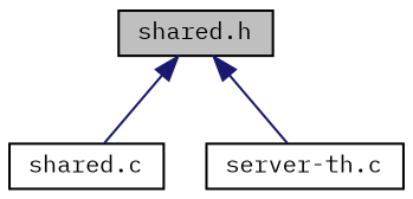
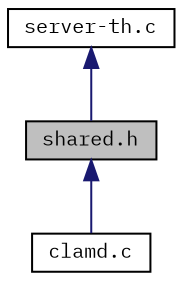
  digraph {
    fontname="IBM Plex Mono"
    node [color=black fillcolor=white fontname="IBM Plex Mono" fontsize=10 shape=record style=filled]
    edge [color=midnightblue dir=back fontname="IBM Plex Mono" fontsize=10 labelfontname=Helvetica labelfontsize=10 style=solid]
    n1 [fillcolor=grey75 fontcolor=black height=0.2 label="shared.h" width=0.4]
-   n2 [height=0.2 label="shared.c" width=0.4]
+   n2 [height=0.2 label="clamd.c" width=0.4]
    n3 [height=0.2 label="server-th.c" width=0.4]
    n1 -> n2
-   n1 -> n3
+   n3 -> n1
  }
